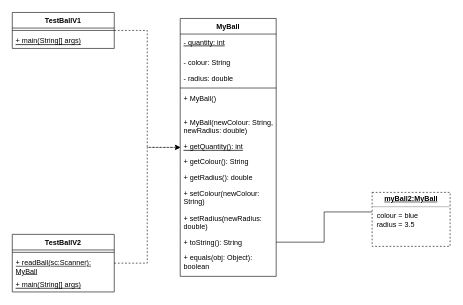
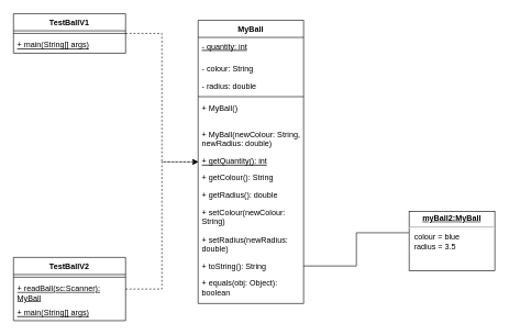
  <mxCell id="0" />
  <mxCell id="1" parent="0" />
  <mxCell id="2" value="MyBall" style="swimlane;fontStyle=1;align=center;verticalAlign=top;childLayout=stackLayout;horizontal=1;startSize=26;horizontalStack=0;resizeParent=1;resizeParentMax=0;resizeLast=0;collapsible=1;marginBottom=0;" parent="1" vertex="1"><mxGeometry x="300" y="30" width="160" height="430" as="geometry"><mxRectangle x="290" y="200" width="100" height="26" as="alternateBounds" /></mxGeometry></mxCell>
  <mxCell id="3" value="- quantity: int" style="text;strokeColor=none;fillColor=none;align=left;verticalAlign=top;spacingLeft=4;spacingRight=4;overflow=hidden;rotatable=0;points=[[0,0.5],[1,0.5]];portConstraint=eastwest;fontStyle=4" parent="2" vertex="1"><mxGeometry y="26" width="160" height="34" as="geometry" /></mxCell>
  <mxCell id="4" value="- colour: String" style="text;strokeColor=none;fillColor=none;align=left;verticalAlign=top;spacingLeft=4;spacingRight=4;overflow=hidden;rotatable=0;points=[[0,0.5],[1,0.5]];portConstraint=eastwest;" parent="2" vertex="1"><mxGeometry y="60" width="160" height="26" as="geometry" /></mxCell>
  <mxCell id="5" value="- radius: double" style="text;strokeColor=none;fillColor=none;align=left;verticalAlign=top;spacingLeft=4;spacingRight=4;overflow=hidden;rotatable=0;points=[[0,0.5],[1,0.5]];portConstraint=eastwest;" parent="2" vertex="1"><mxGeometry y="86" width="160" height="26" as="geometry" /></mxCell>
  <mxCell id="6" value="" style="line;strokeWidth=1;fillColor=none;align=left;verticalAlign=middle;spacingTop=-1;spacingLeft=3;spacingRight=3;rotatable=0;labelPosition=right;points=[];portConstraint=eastwest;" parent="2" vertex="1"><mxGeometry y="112" width="160" height="8" as="geometry" /></mxCell>
  <mxCell id="7" value="+ MyBall()" style="text;strokeColor=none;fillColor=none;align=left;verticalAlign=top;spacingLeft=4;spacingRight=4;overflow=hidden;rotatable=0;points=[[0,0.5],[1,0.5]];portConstraint=eastwest;" parent="2" vertex="1"><mxGeometry y="120" width="160" height="40" as="geometry" /></mxCell>
  <mxCell id="8" value="+ MyBall(newColour: String, newRadius: double)" style="text;strokeColor=none;fillColor=none;align=left;verticalAlign=top;spacingLeft=4;spacingRight=4;overflow=hidden;rotatable=0;points=[[0,0.5],[1,0.5]];portConstraint=eastwest;whiteSpace=wrap;" parent="2" vertex="1"><mxGeometry y="160" width="160" height="40" as="geometry" /></mxCell>
  <mxCell id="9" value="+ getQuantity(): int" style="text;strokeColor=none;fillColor=none;align=left;verticalAlign=top;spacingLeft=4;spacingRight=4;overflow=hidden;rotatable=0;points=[[0,0.5],[1,0.5]];portConstraint=eastwest;fontStyle=4" parent="2" vertex="1"><mxGeometry y="200" width="160" height="26" as="geometry" /></mxCell>
  <mxCell id="10" value="+ getColour(): String" style="text;strokeColor=none;fillColor=none;align=left;verticalAlign=top;spacingLeft=4;spacingRight=4;overflow=hidden;rotatable=0;points=[[0,0.5],[1,0.5]];portConstraint=eastwest;" parent="2" vertex="1"><mxGeometry y="226" width="160" height="26" as="geometry" /></mxCell>
  <mxCell id="11" value="+ getRadius(): double" style="text;strokeColor=none;fillColor=none;align=left;verticalAlign=top;spacingLeft=4;spacingRight=4;overflow=hidden;rotatable=0;points=[[0,0.5],[1,0.5]];portConstraint=eastwest;" parent="2" vertex="1"><mxGeometry y="252" width="160" height="26" as="geometry" /></mxCell>
  <mxCell id="12" value="+ setColour(newColour: String)" style="text;strokeColor=none;fillColor=none;align=left;verticalAlign=top;spacingLeft=4;spacingRight=4;overflow=hidden;rotatable=0;points=[[0,0.5],[1,0.5]];portConstraint=eastwest;whiteSpace=wrap;" parent="2" vertex="1"><mxGeometry y="278" width="160" height="42" as="geometry" /></mxCell>
  <mxCell id="13" value="+ setRadius(newRadius: double)" style="text;strokeColor=none;fillColor=none;align=left;verticalAlign=top;spacingLeft=4;spacingRight=4;overflow=hidden;rotatable=0;points=[[0,0.5],[1,0.5]];portConstraint=eastwest;whiteSpace=wrap;" parent="2" vertex="1"><mxGeometry y="320" width="160" height="40" as="geometry" /></mxCell>
  <mxCell id="14" value="+ toString(): String" style="text;strokeColor=none;fillColor=none;align=left;verticalAlign=top;spacingLeft=4;spacingRight=4;overflow=hidden;rotatable=0;points=[[0,0.5],[1,0.5]];portConstraint=eastwest;" parent="2" vertex="1"><mxGeometry y="360" width="160" height="26" as="geometry" /></mxCell>
  <mxCell id="15" value="+ equals(obj: Object): boolean" style="text;strokeColor=none;fillColor=none;align=left;verticalAlign=top;spacingLeft=4;spacingRight=4;overflow=hidden;rotatable=0;points=[[0,0.5],[1,0.5]];portConstraint=eastwest;whiteSpace=wrap;" parent="2" vertex="1"><mxGeometry y="386" width="160" height="44" as="geometry" /></mxCell>
  <mxCell id="16" style="edgeStyle=orthogonalEdgeStyle;rounded=0;orthogonalLoop=1;jettySize=auto;html=1;exitX=1;exitY=0.5;exitDx=0;exitDy=0;entryX=0;entryY=0.5;entryDx=0;entryDy=0;endArrow=classic;endFill=1;dashed=1;" parent="1" source="17" target="2" edge="1"><mxGeometry relative="1" as="geometry" /></mxCell>
  <mxCell id="17" value="TestBallV1" style="swimlane;fontStyle=1;align=center;verticalAlign=top;childLayout=stackLayout;horizontal=1;startSize=26;horizontalStack=0;resizeParent=1;resizeParentMax=0;resizeLast=0;collapsible=1;marginBottom=0;" parent="1" vertex="1"><mxGeometry x="20" y="20" width="170" height="60" as="geometry"><mxRectangle x="40" y="200" width="90" height="26" as="alternateBounds" /></mxGeometry></mxCell>
  <mxCell id="18" value="" style="line;strokeWidth=1;fillColor=none;align=left;verticalAlign=middle;spacingTop=-1;spacingLeft=3;spacingRight=3;rotatable=0;labelPosition=right;points=[];portConstraint=eastwest;" parent="17" vertex="1"><mxGeometry y="26" width="170" height="8" as="geometry" /></mxCell>
  <mxCell id="19" value="+ main(String[] args)" style="text;strokeColor=none;fillColor=none;align=left;verticalAlign=top;spacingLeft=4;spacingRight=4;overflow=hidden;rotatable=0;points=[[0,0.5],[1,0.5]];portConstraint=eastwest;fontStyle=4" parent="17" vertex="1"><mxGeometry y="34" width="170" height="26" as="geometry" /></mxCell>
- <mxCell id="20" value="&lt;p style=&quot;margin: 0px ; margin-top: 4px ; text-align: center ; text-decoration: underline&quot;&gt;&lt;b&gt;myBall2:MyBall&lt;/b&gt;&lt;/p&gt;&lt;hr&gt;&lt;p style=&quot;margin: 0px ; margin-left: 8px&quot;&gt;colour = blue&lt;/p&gt;&lt;p style=&quot;margin: 0px ; margin-left: 8px&quot;&gt;radius = 3.5&lt;br&gt;&lt;/p&gt;" style="verticalAlign=top;align=left;overflow=fill;fontSize=12;fontFamily=Helvetica;html=1;dashed=1;" parent="1" vertex="1"><mxGeometry x="620" y="320" width="130" height="90" as="geometry" /></mxCell>
+ <mxCell id="20" value="&lt;p style=&quot;margin: 0px ; margin-top: 4px ; text-align: center ; text-decoration: underline&quot;&gt;&lt;b&gt;myBall2:MyBall&lt;/b&gt;&lt;/p&gt;&lt;hr&gt;&lt;p style=&quot;margin: 0px ; margin-left: 8px&quot;&gt;colour = blue&lt;/p&gt;&lt;p style=&quot;margin: 0px ; margin-left: 8px&quot;&gt;radius = 3.5&lt;br&gt;&lt;/p&gt;" style="verticalAlign=top;align=left;overflow=fill;fontSize=12;fontFamily=Helvetica;html=1;" parent="1" vertex="1"><mxGeometry x="620" y="320" width="130" height="90" as="geometry" /></mxCell>
  <mxCell id="21" style="edgeStyle=orthogonalEdgeStyle;rounded=0;orthogonalLoop=1;jettySize=auto;html=1;exitX=1;exitY=0.5;exitDx=0;exitDy=0;dashed=1;endArrow=classic;endFill=1;" parent="1" source="22" target="2" edge="1"><mxGeometry relative="1" as="geometry" /></mxCell>
  <mxCell id="22" value="TestBallV2" style="swimlane;fontStyle=1;align=center;verticalAlign=top;childLayout=stackLayout;horizontal=1;startSize=26;horizontalStack=0;resizeParent=1;resizeParentMax=0;resizeLast=0;collapsible=1;marginBottom=0;" parent="1" vertex="1"><mxGeometry x="20" y="390" width="170" height="96" as="geometry"><mxRectangle x="30" y="240" width="90" height="26" as="alternateBounds" /></mxGeometry></mxCell>
  <mxCell id="23" value="" style="line;strokeWidth=1;fillColor=none;align=left;verticalAlign=middle;spacingTop=-1;spacingLeft=3;spacingRight=3;rotatable=0;labelPosition=right;points=[];portConstraint=eastwest;" parent="22" vertex="1"><mxGeometry y="26" width="170" height="8" as="geometry" /></mxCell>
  <mxCell id="24" value="+ readBall(sc:Scanner): MyBall" style="text;strokeColor=none;fillColor=none;align=left;verticalAlign=top;spacingLeft=4;spacingRight=4;overflow=hidden;rotatable=0;points=[[0,0.5],[1,0.5]];portConstraint=eastwest;fontStyle=4;whiteSpace=wrap;" parent="22" vertex="1"><mxGeometry y="34" width="170" height="36" as="geometry" /></mxCell>
  <mxCell id="25" value="+ main(String[] args)" style="text;strokeColor=none;fillColor=none;align=left;verticalAlign=top;spacingLeft=4;spacingRight=4;overflow=hidden;rotatable=0;points=[[0,0.5],[1,0.5]];portConstraint=eastwest;fontStyle=4" parent="22" vertex="1"><mxGeometry y="70" width="170" height="26" as="geometry" /></mxCell>
  <mxCell id="26" style="edgeStyle=orthogonalEdgeStyle;rounded=0;orthogonalLoop=1;jettySize=auto;html=1;exitX=1;exitY=0.5;exitDx=0;exitDy=0;entryX=-0.003;entryY=0.362;entryDx=0;entryDy=0;entryPerimeter=0;endArrow=none;endFill=0;" parent="1" source="14" target="20" edge="1"><mxGeometry relative="1" as="geometry" /></mxCell>
